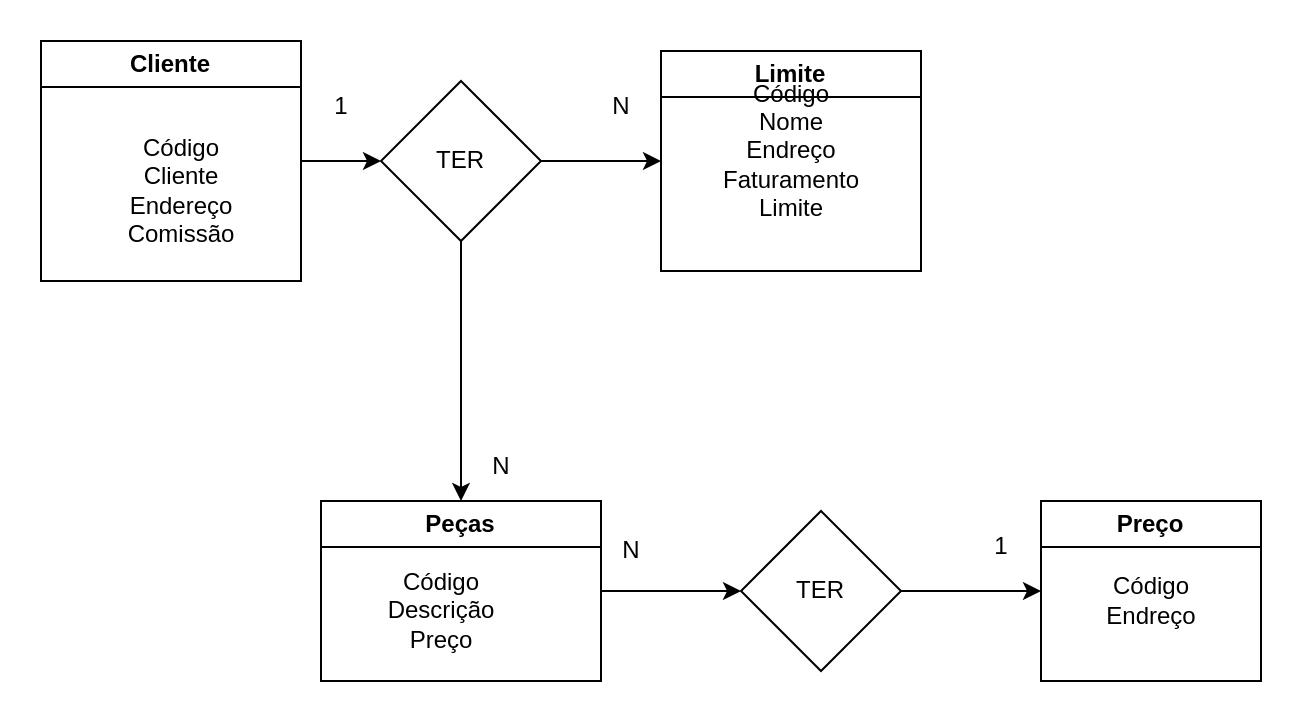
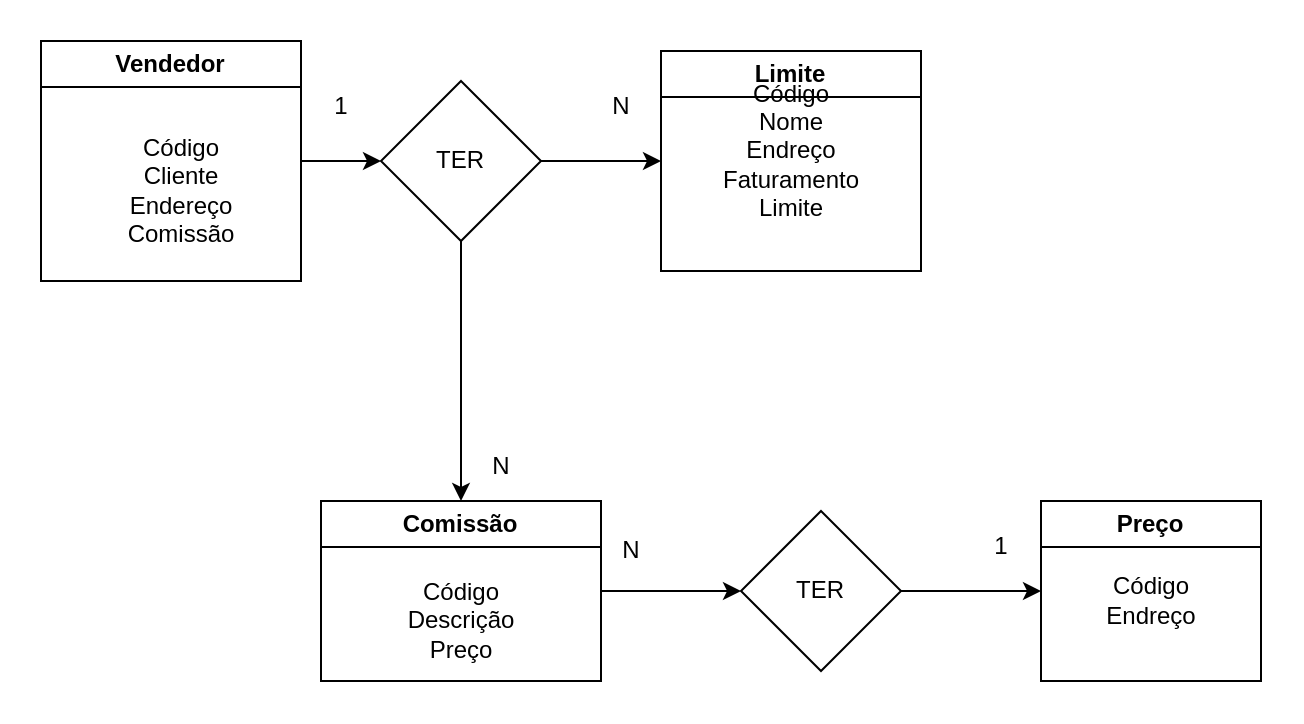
  <mxCell id="0" />
  <mxCell id="1" parent="0" />
  <mxCell id="2" style="edgeStyle=orthogonalEdgeStyle;rounded=0;orthogonalLoop=1;jettySize=auto;html=1;" edge="1" parent="1" source="3" target="7"><mxGeometry relative="1" as="geometry"><mxPoint x="230" y="80" as="targetPoint" /></mxGeometry></mxCell>
- <mxCell id="3" value="Cliente" style="swimlane;whiteSpace=wrap;html=1;" vertex="1" parent="1"><mxGeometry x="20" y="20" width="130" height="120" as="geometry" /></mxCell>
+ <mxCell id="3" value="Vendedor" style="swimlane;whiteSpace=wrap;html=1;" vertex="1" parent="1"><mxGeometry x="20" y="20" width="130" height="120" as="geometry" /></mxCell>
  <mxCell id="4" value="&lt;div&gt;Código&lt;/div&gt;&lt;div&gt;Cliente&lt;/div&gt;&lt;div&gt;Endereço&lt;/div&gt;&lt;div&gt;Comissão&lt;br&gt;&lt;/div&gt;" style="text;html=1;align=center;verticalAlign=middle;resizable=0;points=[];autosize=1;strokeColor=none;fillColor=none;" vertex="1" parent="3"><mxGeometry x="30" y="40" width="80" height="70" as="geometry" /></mxCell>
  <mxCell id="5" style="edgeStyle=orthogonalEdgeStyle;rounded=0;orthogonalLoop=1;jettySize=auto;html=1;" edge="1" parent="1" source="7" target="8"><mxGeometry relative="1" as="geometry"><mxPoint x="320" y="80" as="targetPoint" /></mxGeometry></mxCell>
  <mxCell id="6" style="edgeStyle=orthogonalEdgeStyle;rounded=0;orthogonalLoop=1;jettySize=auto;html=1;" edge="1" parent="1" source="7" target="11"><mxGeometry relative="1" as="geometry"><mxPoint x="230" y="230" as="targetPoint" /></mxGeometry></mxCell>
  <mxCell id="7" value="TER" style="rhombus;whiteSpace=wrap;html=1;" vertex="1" parent="1"><mxGeometry x="190" y="40" width="80" height="80" as="geometry" /></mxCell>
  <mxCell id="8" value="Limite" style="swimlane;whiteSpace=wrap;html=1;" vertex="1" parent="1"><mxGeometry x="330" y="25" width="130" height="110" as="geometry" /></mxCell>
  <mxCell id="9" value="&lt;div&gt;Código&lt;/div&gt;&lt;div&gt;Nome&lt;/div&gt;&lt;div&gt;Endreço&lt;/div&gt;&lt;div&gt;Faturamento&lt;/div&gt;&lt;div&gt;Limite&lt;br&gt;&lt;/div&gt;" style="text;html=1;align=center;verticalAlign=middle;resizable=0;points=[];autosize=1;strokeColor=none;fillColor=none;" vertex="1" parent="8"><mxGeometry x="20" y="5" width="90" height="90" as="geometry" /></mxCell>
  <mxCell id="10" style="edgeStyle=orthogonalEdgeStyle;rounded=0;orthogonalLoop=1;jettySize=auto;html=1;" edge="1" parent="1" source="11" target="14"><mxGeometry relative="1" as="geometry"><mxPoint x="410" y="295" as="targetPoint" /></mxGeometry></mxCell>
- <mxCell id="11" value="Peças" style="swimlane;whiteSpace=wrap;html=1;" vertex="1" parent="1"><mxGeometry x="160" y="250" width="140" height="90" as="geometry" /></mxCell>
- <mxCell id="12" value="&lt;div&gt;Código&lt;/div&gt;&lt;div&gt;Descrição&lt;/div&gt;&lt;div&gt;Preço&lt;br&gt;&lt;/div&gt;" style="text;html=1;align=center;verticalAlign=middle;resizable=0;points=[];autosize=1;strokeColor=none;fillColor=none;" vertex="1" parent="11"><mxGeometry x="20" y="25" width="80" height="60" as="geometry" /></mxCell>
+ <mxCell id="11" value="Comissão" style="swimlane;whiteSpace=wrap;html=1;" vertex="1" parent="1"><mxGeometry x="160" y="250" width="140" height="90" as="geometry" /></mxCell>
+ <mxCell id="12" value="&lt;div&gt;Código&lt;/div&gt;&lt;div&gt;Descrição&lt;/div&gt;&lt;div&gt;Preço&lt;br&gt;&lt;/div&gt;" style="text;html=1;align=center;verticalAlign=middle;resizable=0;points=[];autosize=1;strokeColor=none;fillColor=none;" vertex="1" parent="11"><mxGeometry x="30" y="30" width="80" height="60" as="geometry" /></mxCell>
  <mxCell id="13" style="edgeStyle=orthogonalEdgeStyle;rounded=0;orthogonalLoop=1;jettySize=auto;html=1;" edge="1" parent="1" source="14" target="15"><mxGeometry relative="1" as="geometry"><mxPoint x="530" y="295" as="targetPoint" /></mxGeometry></mxCell>
  <mxCell id="14" value="TER" style="rhombus;whiteSpace=wrap;html=1;" vertex="1" parent="1"><mxGeometry x="370" y="255" width="80" height="80" as="geometry" /></mxCell>
  <mxCell id="15" value="Preço" style="swimlane;whiteSpace=wrap;html=1;" vertex="1" parent="1"><mxGeometry x="520" y="250" width="110" height="90" as="geometry" /></mxCell>
  <mxCell id="16" value="&lt;div&gt;Código&lt;/div&gt;&lt;div&gt;Endreço&lt;br&gt;&lt;/div&gt;" style="text;html=1;align=center;verticalAlign=middle;resizable=0;points=[];autosize=1;strokeColor=none;fillColor=none;" vertex="1" parent="15"><mxGeometry x="20" y="30" width="70" height="40" as="geometry" /></mxCell>
  <mxCell id="17" value="1" style="text;html=1;align=center;verticalAlign=middle;resizable=0;points=[];autosize=1;strokeColor=none;fillColor=none;" vertex="1" parent="1"><mxGeometry x="155" y="38" width="30" height="30" as="geometry" /></mxCell>
  <mxCell id="18" value="N" style="text;html=1;align=center;verticalAlign=middle;resizable=0;points=[];autosize=1;strokeColor=none;fillColor=none;" vertex="1" parent="1"><mxGeometry x="295" y="38" width="30" height="30" as="geometry" /></mxCell>
  <mxCell id="19" value="N" style="text;html=1;align=center;verticalAlign=middle;resizable=0;points=[];autosize=1;strokeColor=none;fillColor=none;" vertex="1" parent="1"><mxGeometry x="235" y="218" width="30" height="30" as="geometry" /></mxCell>
  <mxCell id="20" value="N" style="text;html=1;align=center;verticalAlign=middle;resizable=0;points=[];autosize=1;strokeColor=none;fillColor=none;" vertex="1" parent="1"><mxGeometry x="300" y="260" width="30" height="30" as="geometry" /></mxCell>
  <mxCell id="21" value="1" style="text;html=1;align=center;verticalAlign=middle;resizable=0;points=[];autosize=1;strokeColor=none;fillColor=none;" vertex="1" parent="1"><mxGeometry x="485" y="258" width="30" height="30" as="geometry" /></mxCell>
